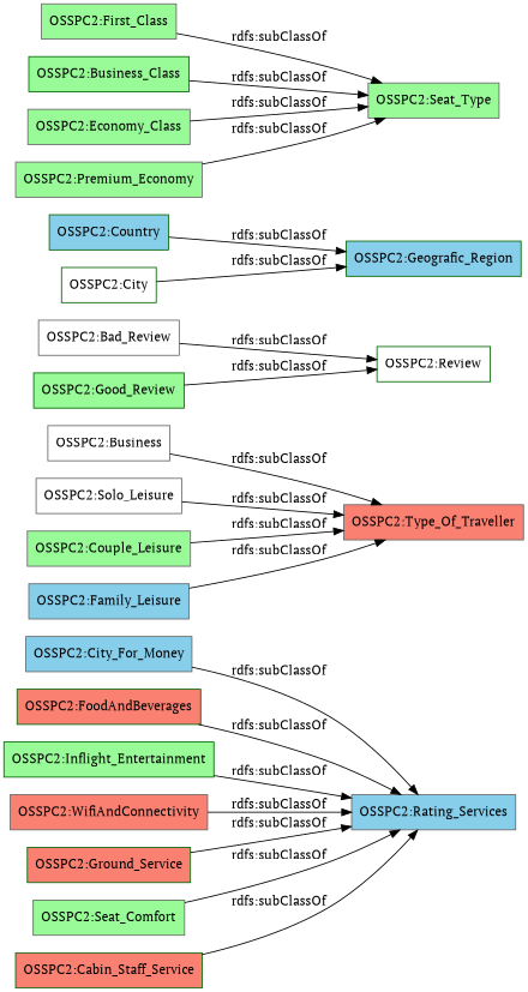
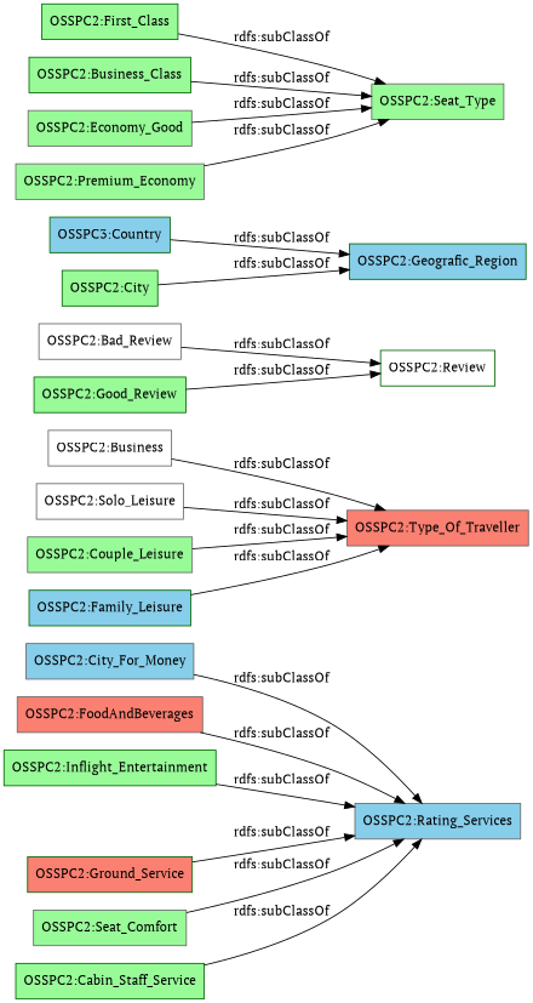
  digraph {
    fontname="PT Serif"
    rankdir=LR
    node [color=gray40 fillcolor=palegreen fontname="PT Serif" shape=rectangle style=filled]
    edge [fontname="PT Serif"]
    n1 [fillcolor=skyblue label="OSSPC2:City_For_Money"]
    "OSSPC2:Rating_Services" [fillcolor=skyblue]
    "OSSPC2:Business" [fillcolor=white]
    "OSSPC2:Type_Of_Traveller" [fillcolor=salmon]
    "OSSPC2:Bad_Review" [fillcolor=white]
    "OSSPC2:Review" [color=darkgreen fillcolor=white]
    "OSSPC2:Good_Review" [color=darkgreen]
-   "OSSPC2:Country" [color=darkgreen fillcolor=skyblue]
+   "OSSPC2:Country" [color=darkgreen fillcolor=skyblue label="OSSPC3:Country"]
    "OSSPC2:Geografic_Region" [color=darkgreen fillcolor=skyblue]
-   "OSSPC2:First_Class"
+   "OSSPC2:First_Class" [color=darkgreen]
    "OSSPC2:Seat_Type"
-   "OSSPC2:FoodAndBeverages" [color=darkgreen fillcolor=salmon]
+   "OSSPC2:FoodAndBeverages" [fillcolor=salmon]
    "OSSPC2:Business_Class" [color=darkgreen]
    "OSSPC2:Inflight_Entertainment" [color=darkgreen]
-   "OSSPC2:WifiAndConnectivity" [fillcolor=salmon]
-   "OSSPC2:Economy_Class"
-   "OSSPC2:City" [color=darkgreen fillcolor=white]
+   "OSSPC2:Economy_Class" [label="OSSPC2:Economy_Good"]
+   "OSSPC2:City" [color=darkgreen]
    "OSSPC2:Ground_Service" [color=darkgreen fillcolor=salmon]
    "OSSPC2:Solo_Leisure" [fillcolor=white]
    "OSSPC2:Couple_Leisure"
    "OSSPC2:Premium_Economy"
    "OSSPC2:Seat_Comfort"
-   "OSSPC2:Family_Leisure" [fillcolor=skyblue]
-   "OSSPC2:Cabin_Staff_Service" [color=darkgreen fillcolor=salmon]
+   "OSSPC2:Family_Leisure" [color=darkgreen fillcolor=skyblue]
+   "OSSPC2:Cabin_Staff_Service" [color=darkgreen]
    n1 -> "OSSPC2:Rating_Services" [label="rdfs:subClassOf"]
    "OSSPC2:Business" -> "OSSPC2:Type_Of_Traveller" [label="rdfs:subClassOf"]
    "OSSPC2:Bad_Review" -> "OSSPC2:Review" [label="rdfs:subClassOf"]
    "OSSPC2:Good_Review" -> "OSSPC2:Review" [label="rdfs:subClassOf"]
    "OSSPC2:Country" -> "OSSPC2:Geografic_Region" [label="rdfs:subClassOf"]
    "OSSPC2:First_Class" -> "OSSPC2:Seat_Type" [label="rdfs:subClassOf"]
    "OSSPC2:FoodAndBeverages" -> "OSSPC2:Rating_Services" [label="rdfs:subClassOf"]
    "OSSPC2:Business_Class" -> "OSSPC2:Seat_Type" [label="rdfs:subClassOf"]
    "OSSPC2:Inflight_Entertainment" -> "OSSPC2:Rating_Services" [label="rdfs:subClassOf"]
-   "OSSPC2:WifiAndConnectivity" -> "OSSPC2:Rating_Services" [label="rdfs:subClassOf"]
    "OSSPC2:Economy_Class" -> "OSSPC2:Seat_Type" [label="rdfs:subClassOf"]
    "OSSPC2:City" -> "OSSPC2:Geografic_Region" [label="rdfs:subClassOf"]
    "OSSPC2:Ground_Service" -> "OSSPC2:Rating_Services" [label="rdfs:subClassOf"]
    "OSSPC2:Solo_Leisure" -> "OSSPC2:Type_Of_Traveller" [label="rdfs:subClassOf"]
    "OSSPC2:Couple_Leisure" -> "OSSPC2:Type_Of_Traveller" [label="rdfs:subClassOf"]
    "OSSPC2:Premium_Economy" -> "OSSPC2:Seat_Type" [label="rdfs:subClassOf"]
    "OSSPC2:Seat_Comfort" -> "OSSPC2:Rating_Services" [label="rdfs:subClassOf"]
    "OSSPC2:Family_Leisure" -> "OSSPC2:Type_Of_Traveller" [label="rdfs:subClassOf"]
    "OSSPC2:Cabin_Staff_Service" -> "OSSPC2:Rating_Services" [label="rdfs:subClassOf"]
  }
